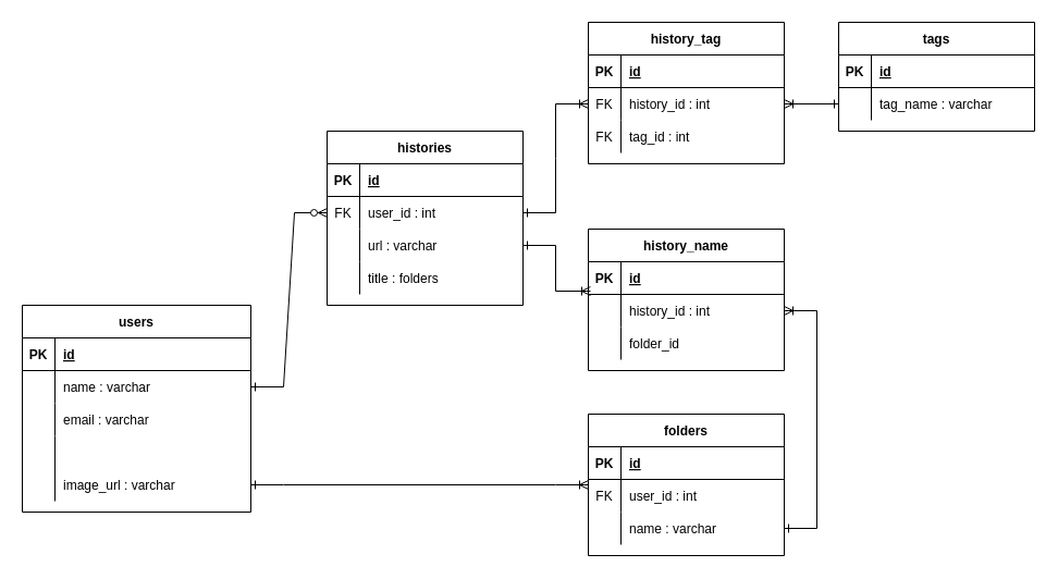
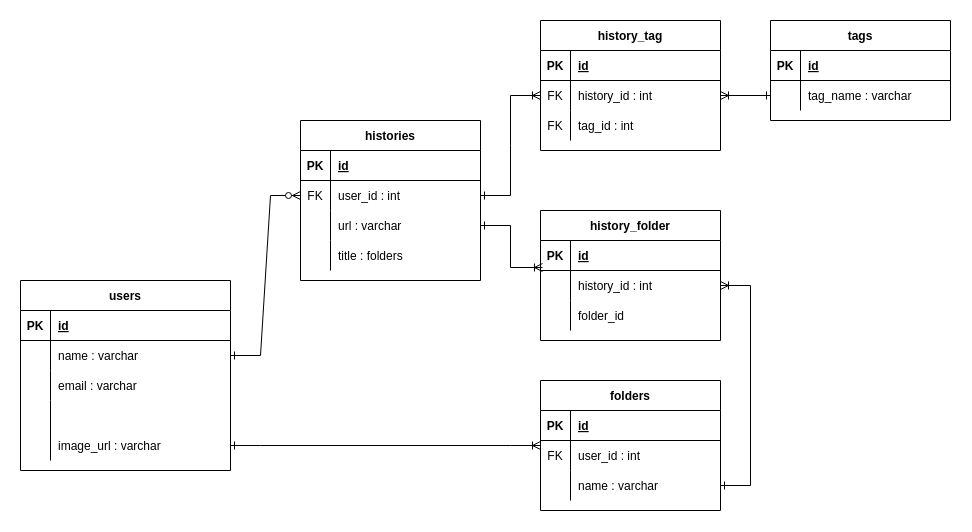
  <mxCell id="0" />
  <mxCell id="1" parent="0" />
  <mxCell id="2" value="users" style="shape=table;startSize=30;container=1;collapsible=1;childLayout=tableLayout;fixedRows=1;rowLines=0;fontStyle=1;align=center;resizeLast=1;" parent="1" vertex="1"><mxGeometry x="20" y="280" width="210" height="190" as="geometry" /></mxCell>
  <mxCell id="3" value="" style="shape=partialRectangle;collapsible=0;dropTarget=0;pointerEvents=0;fillColor=none;top=0;left=0;bottom=1;right=0;points=[[0,0.5],[1,0.5]];portConstraint=eastwest;" parent="2" vertex="1"><mxGeometry y="30" width="210" height="30" as="geometry" /></mxCell>
  <mxCell id="4" value="PK" style="shape=partialRectangle;connectable=0;fillColor=none;top=0;left=0;bottom=0;right=0;fontStyle=1;overflow=hidden;" parent="3" vertex="1"><mxGeometry width="30" height="30" as="geometry" /></mxCell>
  <mxCell id="5" value="id" style="shape=partialRectangle;connectable=0;fillColor=none;top=0;left=0;bottom=0;right=0;align=left;spacingLeft=6;fontStyle=5;overflow=hidden;" parent="3" vertex="1"><mxGeometry x="30" width="180" height="30" as="geometry" /></mxCell>
  <mxCell id="6" value="" style="shape=partialRectangle;collapsible=0;dropTarget=0;pointerEvents=0;fillColor=none;top=0;left=0;bottom=0;right=0;points=[[0,0.5],[1,0.5]];portConstraint=eastwest;" parent="2" vertex="1"><mxGeometry y="60" width="210" height="30" as="geometry" /></mxCell>
  <mxCell id="7" value="" style="shape=partialRectangle;connectable=0;fillColor=none;top=0;left=0;bottom=0;right=0;editable=1;overflow=hidden;" parent="6" vertex="1"><mxGeometry width="30" height="30" as="geometry" /></mxCell>
  <mxCell id="8" value="name : varchar" style="shape=partialRectangle;connectable=0;fillColor=none;top=0;left=0;bottom=0;right=0;align=left;spacingLeft=6;overflow=hidden;" parent="6" vertex="1"><mxGeometry x="30" width="180" height="30" as="geometry" /></mxCell>
  <mxCell id="9" value="" style="shape=partialRectangle;collapsible=0;dropTarget=0;pointerEvents=0;fillColor=none;top=0;left=0;bottom=0;right=0;points=[[0,0.5],[1,0.5]];portConstraint=eastwest;" parent="2" vertex="1"><mxGeometry y="90" width="210" height="30" as="geometry" /></mxCell>
  <mxCell id="10" value="" style="shape=partialRectangle;connectable=0;fillColor=none;top=0;left=0;bottom=0;right=0;editable=1;overflow=hidden;" parent="9" vertex="1"><mxGeometry width="30" height="30" as="geometry" /></mxCell>
  <mxCell id="11" value="email : varchar" style="shape=partialRectangle;connectable=0;fillColor=none;top=0;left=0;bottom=0;right=0;align=left;spacingLeft=6;overflow=hidden;" parent="9" vertex="1"><mxGeometry x="30" width="180" height="30" as="geometry" /></mxCell>
  <mxCell id="12" value="" style="shape=partialRectangle;collapsible=0;dropTarget=0;pointerEvents=0;fillColor=none;top=0;left=0;bottom=0;right=0;points=[[0,0.5],[1,0.5]];portConstraint=eastwest;" parent="2" vertex="1"><mxGeometry y="120" width="210" height="30" as="geometry" /></mxCell>
  <mxCell id="13" value="" style="shape=partialRectangle;connectable=0;fillColor=none;top=0;left=0;bottom=0;right=0;editable=1;overflow=hidden;" parent="12" vertex="1"><mxGeometry width="30" height="30" as="geometry" /></mxCell>
  <mxCell id="14" value="" style="shape=partialRectangle;collapsible=0;dropTarget=0;pointerEvents=0;fillColor=none;top=0;left=0;bottom=0;right=0;points=[[0,0.5],[1,0.5]];portConstraint=eastwest;" parent="2" vertex="1"><mxGeometry y="150" width="210" height="30" as="geometry" /></mxCell>
  <mxCell id="15" value="" style="shape=partialRectangle;connectable=0;fillColor=none;top=0;left=0;bottom=0;right=0;editable=1;overflow=hidden;" parent="14" vertex="1"><mxGeometry width="30" height="30" as="geometry" /></mxCell>
  <mxCell id="16" value="image_url : varchar" style="shape=partialRectangle;connectable=0;fillColor=none;top=0;left=0;bottom=0;right=0;align=left;spacingLeft=6;overflow=hidden;" parent="14" vertex="1"><mxGeometry x="30" width="180" height="30" as="geometry" /></mxCell>
  <mxCell id="17" value="histories" style="shape=table;startSize=30;container=1;collapsible=1;childLayout=tableLayout;fixedRows=1;rowLines=0;fontStyle=1;align=center;resizeLast=1;" parent="1" vertex="1"><mxGeometry x="300" y="120" width="180" height="160" as="geometry" /></mxCell>
  <mxCell id="18" value="" style="shape=partialRectangle;collapsible=0;dropTarget=0;pointerEvents=0;fillColor=none;top=0;left=0;bottom=1;right=0;points=[[0,0.5],[1,0.5]];portConstraint=eastwest;" parent="17" vertex="1"><mxGeometry y="30" width="180" height="30" as="geometry" /></mxCell>
  <mxCell id="19" value="PK" style="shape=partialRectangle;connectable=0;fillColor=none;top=0;left=0;bottom=0;right=0;fontStyle=1;overflow=hidden;" parent="18" vertex="1"><mxGeometry width="30" height="30" as="geometry" /></mxCell>
  <mxCell id="20" value="id" style="shape=partialRectangle;connectable=0;fillColor=none;top=0;left=0;bottom=0;right=0;align=left;spacingLeft=6;fontStyle=5;overflow=hidden;" parent="18" vertex="1"><mxGeometry x="30" width="150" height="30" as="geometry" /></mxCell>
  <mxCell id="21" value="" style="shape=partialRectangle;collapsible=0;dropTarget=0;pointerEvents=0;fillColor=none;top=0;left=0;bottom=0;right=0;points=[[0,0.5],[1,0.5]];portConstraint=eastwest;" parent="17" vertex="1"><mxGeometry y="60" width="180" height="30" as="geometry" /></mxCell>
  <mxCell id="22" value="FK" style="shape=partialRectangle;connectable=0;fillColor=none;top=0;left=0;bottom=0;right=0;editable=1;overflow=hidden;" parent="21" vertex="1"><mxGeometry width="30" height="30" as="geometry" /></mxCell>
  <mxCell id="23" value="user_id : int" style="shape=partialRectangle;connectable=0;fillColor=none;top=0;left=0;bottom=0;right=0;align=left;spacingLeft=6;overflow=hidden;" parent="21" vertex="1"><mxGeometry x="30" width="150" height="30" as="geometry" /></mxCell>
  <mxCell id="24" value="" style="shape=partialRectangle;collapsible=0;dropTarget=0;pointerEvents=0;fillColor=none;top=0;left=0;bottom=0;right=0;points=[[0,0.5],[1,0.5]];portConstraint=eastwest;" parent="17" vertex="1"><mxGeometry y="90" width="180" height="30" as="geometry" /></mxCell>
  <mxCell id="25" value="" style="shape=partialRectangle;connectable=0;fillColor=none;top=0;left=0;bottom=0;right=0;editable=1;overflow=hidden;" parent="24" vertex="1"><mxGeometry width="30" height="30" as="geometry" /></mxCell>
  <mxCell id="26" value="url : varchar" style="shape=partialRectangle;connectable=0;fillColor=none;top=0;left=0;bottom=0;right=0;align=left;spacingLeft=6;overflow=hidden;" parent="24" vertex="1"><mxGeometry x="30" width="150" height="30" as="geometry" /></mxCell>
  <mxCell id="27" value="" style="shape=partialRectangle;collapsible=0;dropTarget=0;pointerEvents=0;fillColor=none;top=0;left=0;bottom=0;right=0;points=[[0,0.5],[1,0.5]];portConstraint=eastwest;" parent="17" vertex="1"><mxGeometry y="120" width="180" height="30" as="geometry" /></mxCell>
  <mxCell id="28" value="" style="shape=partialRectangle;connectable=0;fillColor=none;top=0;left=0;bottom=0;right=0;editable=1;overflow=hidden;" parent="27" vertex="1"><mxGeometry width="30" height="30" as="geometry" /></mxCell>
  <mxCell id="29" value="title : folders" style="shape=partialRectangle;connectable=0;fillColor=none;top=0;left=0;bottom=0;right=0;align=left;spacingLeft=6;overflow=hidden;" parent="27" vertex="1"><mxGeometry x="30" width="150" height="30" as="geometry" /></mxCell>
  <mxCell id="30" style="edgeStyle=entityRelationEdgeStyle;rounded=0;orthogonalLoop=1;jettySize=auto;html=1;entryX=0;entryY=0.5;entryDx=0;entryDy=0;endArrow=ERzeroToMany;endFill=1;startArrow=ERone;startFill=0;elbow=vertical;" parent="1" source="6" target="21" edge="1"><mxGeometry relative="1" as="geometry" /></mxCell>
  <mxCell id="31" value="history_tag" style="shape=table;startSize=30;container=1;collapsible=1;childLayout=tableLayout;fixedRows=1;rowLines=0;fontStyle=1;align=center;resizeLast=1;" parent="1" vertex="1"><mxGeometry x="540" y="20" width="180" height="130" as="geometry" /></mxCell>
  <mxCell id="32" value="" style="shape=partialRectangle;collapsible=0;dropTarget=0;pointerEvents=0;fillColor=none;top=0;left=0;bottom=1;right=0;points=[[0,0.5],[1,0.5]];portConstraint=eastwest;" parent="31" vertex="1"><mxGeometry y="30" width="180" height="30" as="geometry" /></mxCell>
  <mxCell id="33" value="PK" style="shape=partialRectangle;connectable=0;fillColor=none;top=0;left=0;bottom=0;right=0;fontStyle=1;overflow=hidden;" parent="32" vertex="1"><mxGeometry width="30" height="30" as="geometry" /></mxCell>
  <mxCell id="34" value="id" style="shape=partialRectangle;connectable=0;fillColor=none;top=0;left=0;bottom=0;right=0;align=left;spacingLeft=6;fontStyle=5;overflow=hidden;" parent="32" vertex="1"><mxGeometry x="30" width="150" height="30" as="geometry" /></mxCell>
  <mxCell id="35" value="" style="shape=partialRectangle;collapsible=0;dropTarget=0;pointerEvents=0;fillColor=none;top=0;left=0;bottom=0;right=0;points=[[0,0.5],[1,0.5]];portConstraint=eastwest;" parent="31" vertex="1"><mxGeometry y="60" width="180" height="30" as="geometry" /></mxCell>
  <mxCell id="36" value="FK" style="shape=partialRectangle;connectable=0;fillColor=none;top=0;left=0;bottom=0;right=0;editable=1;overflow=hidden;" parent="35" vertex="1"><mxGeometry width="30" height="30" as="geometry" /></mxCell>
  <mxCell id="37" value="history_id : int" style="shape=partialRectangle;connectable=0;fillColor=none;top=0;left=0;bottom=0;right=0;align=left;spacingLeft=6;overflow=hidden;" parent="35" vertex="1"><mxGeometry x="30" width="150" height="30" as="geometry" /></mxCell>
  <mxCell id="38" value="" style="shape=partialRectangle;collapsible=0;dropTarget=0;pointerEvents=0;fillColor=none;top=0;left=0;bottom=0;right=0;points=[[0,0.5],[1,0.5]];portConstraint=eastwest;" parent="31" vertex="1"><mxGeometry y="90" width="180" height="30" as="geometry" /></mxCell>
  <mxCell id="39" value="FK" style="shape=partialRectangle;connectable=0;fillColor=none;top=0;left=0;bottom=0;right=0;editable=1;overflow=hidden;" parent="38" vertex="1"><mxGeometry width="30" height="30" as="geometry" /></mxCell>
  <mxCell id="40" value="tag_id : int" style="shape=partialRectangle;connectable=0;fillColor=none;top=0;left=0;bottom=0;right=0;align=left;spacingLeft=6;overflow=hidden;" parent="38" vertex="1"><mxGeometry x="30" width="150" height="30" as="geometry" /></mxCell>
  <mxCell id="41" style="edgeStyle=entityRelationEdgeStyle;rounded=0;orthogonalLoop=1;jettySize=auto;html=1;entryX=0;entryY=0.5;entryDx=0;entryDy=0;startArrow=ERone;startFill=0;endArrow=ERoneToMany;endFill=0;" parent="1" source="21" target="35" edge="1"><mxGeometry relative="1" as="geometry" /></mxCell>
  <mxCell id="42" value="tags" style="shape=table;startSize=30;container=1;collapsible=1;childLayout=tableLayout;fixedRows=1;rowLines=0;fontStyle=1;align=center;resizeLast=1;" parent="1" vertex="1"><mxGeometry x="770" y="20" width="180" height="100" as="geometry" /></mxCell>
  <mxCell id="43" value="" style="shape=partialRectangle;collapsible=0;dropTarget=0;pointerEvents=0;fillColor=none;top=0;left=0;bottom=1;right=0;points=[[0,0.5],[1,0.5]];portConstraint=eastwest;" parent="42" vertex="1"><mxGeometry y="30" width="180" height="30" as="geometry" /></mxCell>
  <mxCell id="44" value="PK" style="shape=partialRectangle;connectable=0;fillColor=none;top=0;left=0;bottom=0;right=0;fontStyle=1;overflow=hidden;" parent="43" vertex="1"><mxGeometry width="30" height="30" as="geometry" /></mxCell>
  <mxCell id="45" value="id" style="shape=partialRectangle;connectable=0;fillColor=none;top=0;left=0;bottom=0;right=0;align=left;spacingLeft=6;fontStyle=5;overflow=hidden;" parent="43" vertex="1"><mxGeometry x="30" width="150" height="30" as="geometry" /></mxCell>
  <mxCell id="46" value="" style="shape=partialRectangle;collapsible=0;dropTarget=0;pointerEvents=0;fillColor=none;top=0;left=0;bottom=0;right=0;points=[[0,0.5],[1,0.5]];portConstraint=eastwest;" parent="42" vertex="1"><mxGeometry y="60" width="180" height="30" as="geometry" /></mxCell>
  <mxCell id="47" value="" style="shape=partialRectangle;connectable=0;fillColor=none;top=0;left=0;bottom=0;right=0;editable=1;overflow=hidden;" parent="46" vertex="1"><mxGeometry width="30" height="30" as="geometry" /></mxCell>
  <mxCell id="48" value="tag_name : varchar" style="shape=partialRectangle;connectable=0;fillColor=none;top=0;left=0;bottom=0;right=0;align=left;spacingLeft=6;overflow=hidden;" parent="46" vertex="1"><mxGeometry x="30" width="150" height="30" as="geometry" /></mxCell>
  <mxCell id="49" style="edgeStyle=entityRelationEdgeStyle;rounded=0;orthogonalLoop=1;jettySize=auto;html=1;entryX=0;entryY=0.5;entryDx=0;entryDy=0;startArrow=ERoneToMany;startFill=0;endArrow=ERone;endFill=0;" parent="1" source="35" target="46" edge="1"><mxGeometry relative="1" as="geometry" /></mxCell>
- <mxCell id="50" value="history_name" style="shape=table;startSize=30;container=1;collapsible=1;childLayout=tableLayout;fixedRows=1;rowLines=0;fontStyle=1;align=center;resizeLast=1;" parent="1" vertex="1"><mxGeometry x="540" y="210" width="180" height="130" as="geometry" /></mxCell>
+ <mxCell id="50" value="history_folder" style="shape=table;startSize=30;container=1;collapsible=1;childLayout=tableLayout;fixedRows=1;rowLines=0;fontStyle=1;align=center;resizeLast=1;" parent="1" vertex="1"><mxGeometry x="540" y="210" width="180" height="130" as="geometry" /></mxCell>
  <mxCell id="51" value="" style="shape=partialRectangle;collapsible=0;dropTarget=0;pointerEvents=0;fillColor=none;top=0;left=0;bottom=1;right=0;points=[[0,0.5],[1,0.5]];portConstraint=eastwest;" parent="50" vertex="1"><mxGeometry y="30" width="180" height="30" as="geometry" /></mxCell>
  <mxCell id="52" value="PK" style="shape=partialRectangle;connectable=0;fillColor=none;top=0;left=0;bottom=0;right=0;fontStyle=1;overflow=hidden;" parent="51" vertex="1"><mxGeometry width="30" height="30" as="geometry" /></mxCell>
  <mxCell id="53" value="id" style="shape=partialRectangle;connectable=0;fillColor=none;top=0;left=0;bottom=0;right=0;align=left;spacingLeft=6;fontStyle=5;overflow=hidden;" parent="51" vertex="1"><mxGeometry x="30" width="150" height="30" as="geometry" /></mxCell>
  <mxCell id="54" value="" style="shape=partialRectangle;collapsible=0;dropTarget=0;pointerEvents=0;fillColor=none;top=0;left=0;bottom=0;right=0;points=[[0,0.5],[1,0.5]];portConstraint=eastwest;" parent="50" vertex="1"><mxGeometry y="60" width="180" height="30" as="geometry" /></mxCell>
  <mxCell id="55" value="" style="shape=partialRectangle;connectable=0;fillColor=none;top=0;left=0;bottom=0;right=0;editable=1;overflow=hidden;" parent="54" vertex="1"><mxGeometry width="30" height="30" as="geometry" /></mxCell>
  <mxCell id="56" value="history_id : int" style="shape=partialRectangle;connectable=0;fillColor=none;top=0;left=0;bottom=0;right=0;align=left;spacingLeft=6;overflow=hidden;" parent="54" vertex="1"><mxGeometry x="30" width="150" height="30" as="geometry" /></mxCell>
  <mxCell id="57" value="" style="shape=partialRectangle;collapsible=0;dropTarget=0;pointerEvents=0;fillColor=none;top=0;left=0;bottom=0;right=0;points=[[0,0.5],[1,0.5]];portConstraint=eastwest;" parent="50" vertex="1"><mxGeometry y="90" width="180" height="30" as="geometry" /></mxCell>
  <mxCell id="58" value="" style="shape=partialRectangle;connectable=0;fillColor=none;top=0;left=0;bottom=0;right=0;editable=1;overflow=hidden;" parent="57" vertex="1"><mxGeometry width="30" height="30" as="geometry" /></mxCell>
  <mxCell id="59" value="folder_id" style="shape=partialRectangle;connectable=0;fillColor=none;top=0;left=0;bottom=0;right=0;align=left;spacingLeft=6;overflow=hidden;" parent="57" vertex="1"><mxGeometry x="30" width="150" height="30" as="geometry" /></mxCell>
  <mxCell id="60" style="edgeStyle=entityRelationEdgeStyle;rounded=0;orthogonalLoop=1;jettySize=auto;html=1;startArrow=ERoneToMany;startFill=0;endArrow=ERone;endFill=0;exitX=0;exitY=0.5;exitDx=0;exitDy=0;" parent="1" source="54" edge="1"><mxGeometry relative="1" as="geometry" /></mxCell>
  <mxCell id="61" style="edgeStyle=entityRelationEdgeStyle;rounded=0;orthogonalLoop=1;jettySize=auto;html=1;entryX=1;entryY=0.5;entryDx=0;entryDy=0;startArrow=ERoneToMany;startFill=0;endArrow=ERone;endFill=0;" parent="1" source="62" target="14" edge="1"><mxGeometry relative="1" as="geometry" /></mxCell>
  <mxCell id="62" value="folders" style="shape=table;startSize=30;container=1;collapsible=1;childLayout=tableLayout;fixedRows=1;rowLines=0;fontStyle=1;align=center;resizeLast=1;" parent="1" vertex="1"><mxGeometry x="540" y="380" width="180" height="130" as="geometry" /></mxCell>
  <mxCell id="63" value="" style="shape=partialRectangle;collapsible=0;dropTarget=0;pointerEvents=0;fillColor=none;top=0;left=0;bottom=1;right=0;points=[[0,0.5],[1,0.5]];portConstraint=eastwest;" parent="62" vertex="1"><mxGeometry y="30" width="180" height="30" as="geometry" /></mxCell>
  <mxCell id="64" value="PK" style="shape=partialRectangle;connectable=0;fillColor=none;top=0;left=0;bottom=0;right=0;fontStyle=1;overflow=hidden;" parent="63" vertex="1"><mxGeometry width="30" height="30" as="geometry" /></mxCell>
  <mxCell id="65" value="id" style="shape=partialRectangle;connectable=0;fillColor=none;top=0;left=0;bottom=0;right=0;align=left;spacingLeft=6;fontStyle=5;overflow=hidden;" parent="63" vertex="1"><mxGeometry x="30" width="150" height="30" as="geometry" /></mxCell>
  <mxCell id="66" value="" style="shape=partialRectangle;collapsible=0;dropTarget=0;pointerEvents=0;fillColor=none;top=0;left=0;bottom=0;right=0;points=[[0,0.5],[1,0.5]];portConstraint=eastwest;" parent="62" vertex="1"><mxGeometry y="60" width="180" height="30" as="geometry" /></mxCell>
  <mxCell id="67" value="FK" style="shape=partialRectangle;connectable=0;fillColor=none;top=0;left=0;bottom=0;right=0;editable=1;overflow=hidden;" parent="66" vertex="1"><mxGeometry width="30" height="30" as="geometry" /></mxCell>
  <mxCell id="68" value="user_id : int" style="shape=partialRectangle;connectable=0;fillColor=none;top=0;left=0;bottom=0;right=0;align=left;spacingLeft=6;overflow=hidden;" parent="66" vertex="1"><mxGeometry x="30" width="150" height="30" as="geometry" /></mxCell>
  <mxCell id="69" value="" style="shape=partialRectangle;collapsible=0;dropTarget=0;pointerEvents=0;fillColor=none;top=0;left=0;bottom=0;right=0;points=[[0,0.5],[1,0.5]];portConstraint=eastwest;" parent="62" vertex="1"><mxGeometry y="90" width="180" height="30" as="geometry" /></mxCell>
  <mxCell id="70" value="" style="shape=partialRectangle;connectable=0;fillColor=none;top=0;left=0;bottom=0;right=0;editable=1;overflow=hidden;" parent="69" vertex="1"><mxGeometry width="30" height="30" as="geometry" /></mxCell>
  <mxCell id="71" value="name : varchar" style="shape=partialRectangle;connectable=0;fillColor=none;top=0;left=0;bottom=0;right=0;align=left;spacingLeft=6;overflow=hidden;" parent="69" vertex="1"><mxGeometry x="30" width="150" height="30" as="geometry" /></mxCell>
  <mxCell id="72" style="edgeStyle=entityRelationEdgeStyle;rounded=0;orthogonalLoop=1;jettySize=auto;html=1;startArrow=ERoneToMany;startFill=0;endArrow=ERone;endFill=0;" parent="1" source="54" target="69" edge="1"><mxGeometry relative="1" as="geometry" /></mxCell>
  <mxCell id="73" style="edgeStyle=orthogonalEdgeStyle;rounded=0;orthogonalLoop=1;jettySize=auto;html=1;entryX=0.011;entryY=-0.1;entryDx=0;entryDy=0;entryPerimeter=0;endArrow=ERoneToMany;endFill=0;startArrow=ERone;startFill=0;" parent="1" source="24" target="54" edge="1"><mxGeometry relative="1" as="geometry" /></mxCell>
